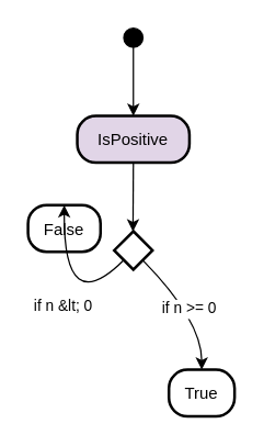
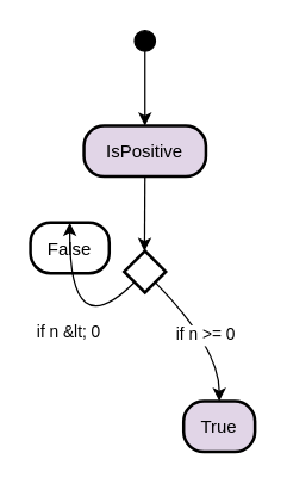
  <mxCell id="0" />
  <mxCell id="1" parent="0" />
  <mxCell id="2" value="" style="rhombus;strokeWidth=2;whiteSpace=wrap;" vertex="1" parent="1"><mxGeometry x="83" y="168" width="28" height="28" as="geometry" /></mxCell>
  <mxCell id="3" value="" style="ellipse;fillColor=strokeColor;" vertex="1" parent="1"><mxGeometry x="90" y="20" width="14" height="14" as="geometry" /></mxCell>
  <mxCell id="4" value="IsPositive" style="rounded=1;arcSize=40;strokeWidth=2;fillColor=#e1d5e7;" vertex="1" parent="1"><mxGeometry x="56" y="84" width="82" height="34" as="geometry" /></mxCell>
  <mxCell id="5" value="False" style="rounded=1;arcSize=40;strokeWidth=2" vertex="1" parent="1"><mxGeometry x="20" y="149" width="53" height="34" as="geometry" /></mxCell>
- <mxCell id="6" value="True" style="rounded=1;arcSize=40;strokeWidth=2" vertex="1" parent="1"><mxGeometry x="123" y="269" width="48" height="34" as="geometry" /></mxCell>
+ <mxCell id="6" value="True" style="rounded=1;arcSize=40;strokeWidth=2;fillColor=#e1d5e7;" vertex="1" parent="1"><mxGeometry x="123" y="269" width="48" height="34" as="geometry" /></mxCell>
  <mxCell id="7" value="" style="curved=1;startArrow=none;;exitX=0.48;exitY=1;entryX=0.5;entryY=0;" edge="1" parent="1" source="3" target="4"><mxGeometry relative="1" as="geometry"><Array as="points" /></mxGeometry></mxCell>
  <mxCell id="8" value="" style="curved=1;startArrow=none;;exitX=0.5;exitY=1.01;entryX=0.49;entryY=0.01;" edge="1" parent="1" source="4" target="2"><mxGeometry relative="1" as="geometry"><Array as="points" /></mxGeometry></mxCell>
  <mxCell id="9" value="if n &amp;lt; 0" style="curved=1;startArrow=none;;exitX=-0.01;exitY=1.01;entryX=0.5;entryY=-0.01;" edge="1" parent="1" source="2" target="5"><mxGeometry relative="1" as="geometry"><Array as="points"><mxPoint x="46" y="233" /></Array></mxGeometry></mxCell>
  <mxCell id="10" value="if n &gt;= 0" style="curved=1;startArrow=none;;exitX=0.99;exitY=1.01;entryX=0.5;entryY=-0.01;" edge="1" parent="1" source="2" target="6"><mxGeometry relative="1" as="geometry"><Array as="points"><mxPoint x="147" y="233" /></Array></mxGeometry></mxCell>
